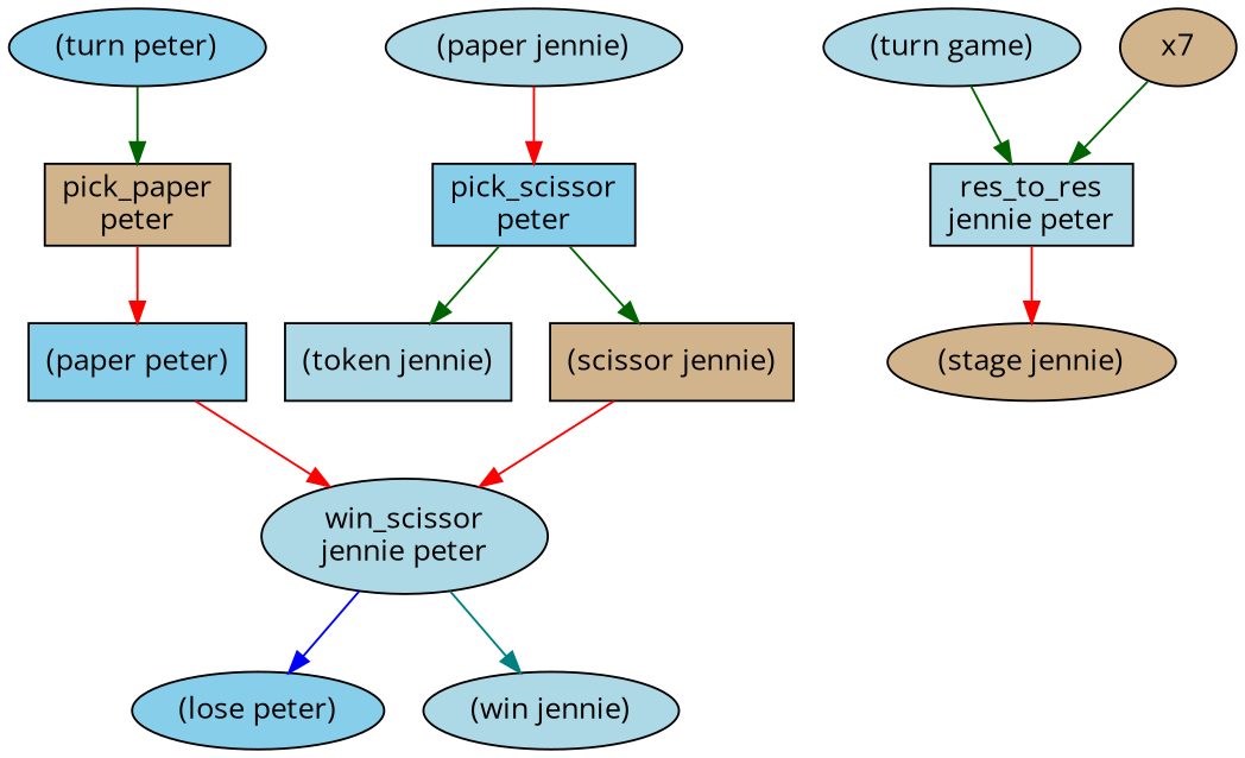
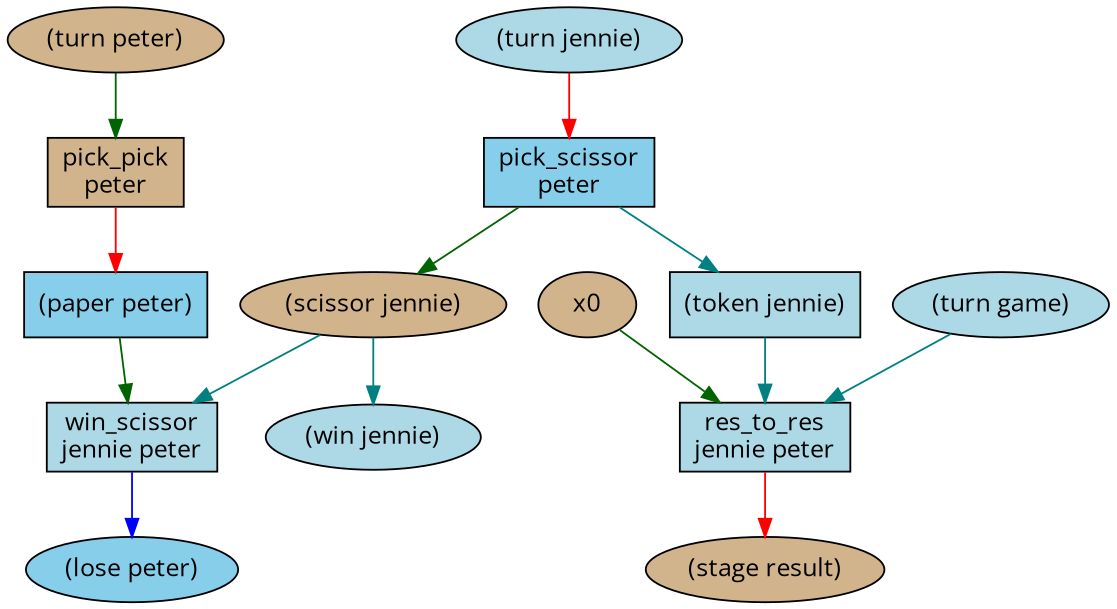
  digraph {
    fontname="Open Sans"
    node [fillcolor=lightblue fontname="Open Sans" style=filled]
    edge [color=teal fontname="Open Sans"]
-   n1 [fillcolor=skyblue label="(turn peter)"]
-   n2 [fillcolor=tan label="pick_paper\npeter" shape=box]
+   n1 [fillcolor=tan label="(turn peter)"]
+   n2 [fillcolor=tan label="pick_pick\npeter" shape=box]
    n3 [fillcolor=skyblue label="(paper peter)" shape=box]
-   n4 [label="(paper jennie)"]
+   n4 [label="(turn jennie)"]
    n5 [fillcolor=skyblue label="pick_scissor\npeter" shape=box]
    n6 [label="(token jennie)" shape=box]
-   n7 [fillcolor=tan label="(scissor jennie)" shape=box]
+   n7 [fillcolor=tan label="(scissor jennie)"]
    n8 [label="(turn game)"]
    n9 [label="res_to_res\njennie peter" shape=box]
-   n10 [fillcolor=tan label="(stage jennie)"]
-   n11 [label="win_scissor\njennie peter" shape=ellipse]
+   n10 [fillcolor=tan label="(stage result)"]
+   n11 [label="win_scissor\njennie peter" shape=box]
    n12 [fillcolor=skyblue label="(lose peter)"]
    n13 [label="(win jennie)"]
-   x7 [fillcolor=tan]
+   x7 [fillcolor=tan label=x0]
    n1 -> n2 [color=darkgreen]
    n2 -> n3 [color=red]
-   n3 -> n11 [color=red]
+   n3 -> n11 [color=darkgreen]
    n4 -> n5 [color=red]
-   n5 -> n6 [color=darkgreen]
+   n5 -> n6
    n5 -> n7 [color=darkgreen]
-   n7 -> n11 [color=red]
-   n8 -> n9 [color=darkgreen]
+   n6 -> n9
+   n7 -> n11
+   n8 -> n9
    n9 -> n10 [color=red]
    n11 -> n12 [color=blue]
-   n11 -> n13
+   n7 -> n13
    x7 -> n9 [color=darkgreen]
  }
